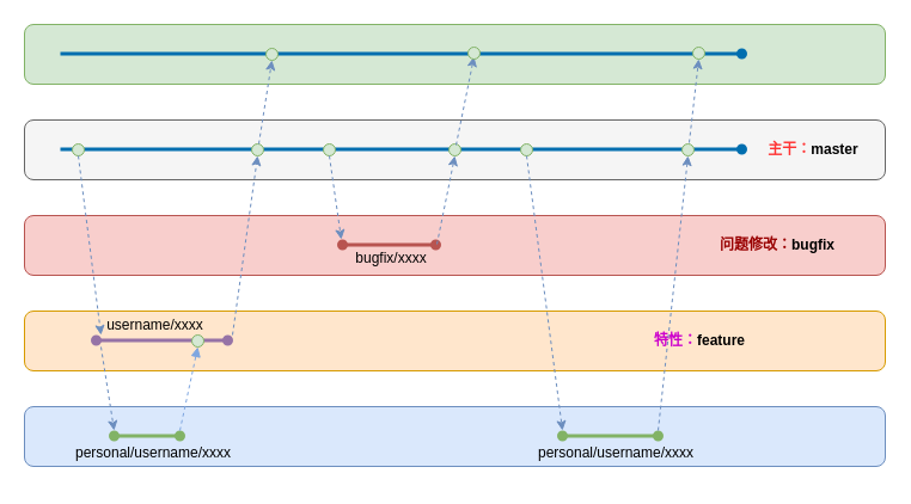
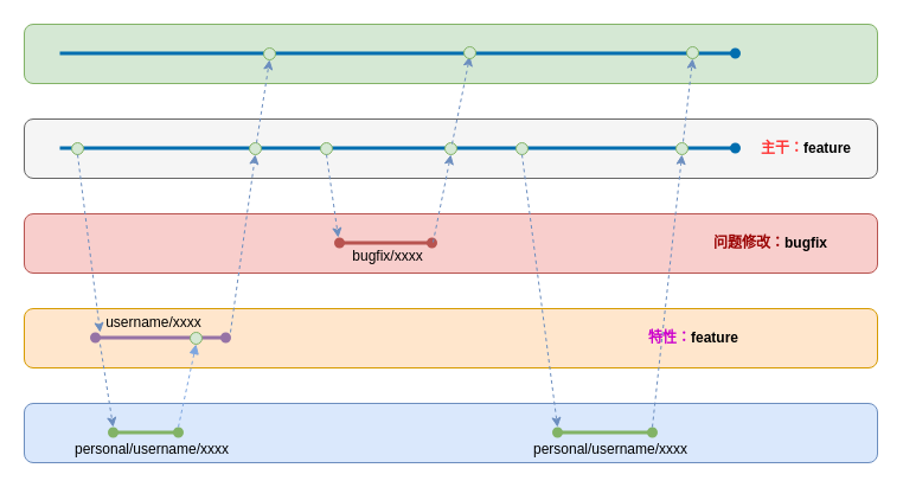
  <mxCell id="0" />
  <mxCell id="1" parent="0" />
  <mxCell id="2" value="" style="group" vertex="1" connectable="0" parent="1"><mxGeometry x="20" y="100" width="720" height="50" as="geometry" /></mxCell>
  <mxCell id="3" value="" style="rounded=1;whiteSpace=wrap;html=1;fillColor=#f5f5f5;strokeColor=#666666;fontColor=#333333;" parent="2" vertex="1"><mxGeometry width="720" height="50" as="geometry" /></mxCell>
  <mxCell id="4" value="" style="endArrow=oval;html=1;rounded=0;fillColor=#1ba1e2;strokeColor=#006EAF;strokeWidth=3;endFill=1;" parent="2" edge="1"><mxGeometry width="50" height="50" relative="1" as="geometry"><mxPoint x="30" y="24.5" as="sourcePoint" /><mxPoint x="600" y="24.5" as="targetPoint" /></mxGeometry></mxCell>
- <mxCell id="5" value="&lt;font color=&quot;#ff3333&quot;&gt;主干：&lt;/font&gt;master" style="text;html=1;strokeColor=none;fillColor=none;align=center;verticalAlign=middle;whiteSpace=wrap;rounded=0;fontStyle=1" parent="2" vertex="1"><mxGeometry x="600" y="10" width="120" height="30" as="geometry" /></mxCell>
+ <mxCell id="5" value="&lt;font color=&quot;#ff3333&quot;&gt;主干：&lt;/font&gt;feature" style="text;html=1;strokeColor=none;fillColor=none;align=center;verticalAlign=middle;whiteSpace=wrap;rounded=0;fontStyle=1" parent="2" vertex="1"><mxGeometry x="600" y="10" width="120" height="30" as="geometry" /></mxCell>
  <mxCell id="6" value="" style="ellipse;whiteSpace=wrap;html=1;aspect=fixed;fillColor=#d5e8d4;strokeColor=#82b366;" vertex="1" parent="2"><mxGeometry x="415" y="20" width="10" height="10" as="geometry" /></mxCell>
  <mxCell id="7" value="" style="ellipse;whiteSpace=wrap;html=1;aspect=fixed;fillColor=#d5e8d4;strokeColor=#82b366;" vertex="1" parent="2"><mxGeometry x="190" y="20" width="10" height="10" as="geometry" /></mxCell>
  <mxCell id="8" value="" style="ellipse;whiteSpace=wrap;html=1;aspect=fixed;fillColor=#d5e8d4;strokeColor=#82b366;" vertex="1" parent="2"><mxGeometry x="40" y="20" width="10" height="10" as="geometry" /></mxCell>
  <mxCell id="9" value="" style="ellipse;whiteSpace=wrap;html=1;aspect=fixed;fillColor=#d5e8d4;strokeColor=#82b366;" vertex="1" parent="2"><mxGeometry x="250" y="20" width="10" height="10" as="geometry" /></mxCell>
  <mxCell id="10" value="" style="ellipse;whiteSpace=wrap;html=1;aspect=fixed;fillColor=#d5e8d4;strokeColor=#82b366;" vertex="1" parent="2"><mxGeometry x="355" y="20" width="10" height="10" as="geometry" /></mxCell>
  <mxCell id="11" value="" style="group" vertex="1" connectable="0" parent="1"><mxGeometry x="20" y="180" width="720" height="50" as="geometry" /></mxCell>
  <mxCell id="12" value="" style="rounded=1;whiteSpace=wrap;html=1;fillColor=#f8cecc;strokeColor=#b85450;" parent="11" vertex="1"><mxGeometry width="720" height="50" as="geometry" /></mxCell>
  <mxCell id="13" value="" style="endArrow=oval;html=1;rounded=0;fillColor=#f8cecc;strokeColor=#b85450;strokeWidth=3;endFill=1;startArrow=oval;startFill=1;" parent="11" edge="1"><mxGeometry width="50" height="50" relative="1" as="geometry"><mxPoint x="266" y="24.5" as="sourcePoint" /><mxPoint x="344" y="24.5" as="targetPoint" /></mxGeometry></mxCell>
  <mxCell id="14" value="&lt;font color=&quot;#990000&quot;&gt;问题修改：&lt;/font&gt;bugfix" style="text;html=1;strokeColor=none;fillColor=none;align=center;verticalAlign=middle;whiteSpace=wrap;rounded=0;fontStyle=1" parent="11" vertex="1"><mxGeometry x="570" y="10" width="120" height="30" as="geometry" /></mxCell>
  <mxCell id="15" value="bugfix/xxxx" style="text;html=1;strokeColor=none;fillColor=none;align=center;verticalAlign=middle;whiteSpace=wrap;rounded=0;" parent="11" vertex="1"><mxGeometry x="277" y="21" width="60" height="30" as="geometry" /></mxCell>
  <mxCell id="16" value="" style="group;fontStyle=1;" parent="1" vertex="1" connectable="0"><mxGeometry x="20" y="20" width="720" height="50" as="geometry" /></mxCell>
  <mxCell id="17" value="" style="rounded=1;whiteSpace=wrap;html=1;fillColor=#d5e8d4;strokeColor=#82b366;" parent="16" vertex="1"><mxGeometry width="720" height="50" as="geometry" /></mxCell>
  <mxCell id="18" value="" style="endArrow=oval;html=1;rounded=0;fillColor=#1ba1e2;strokeColor=#006EAF;strokeWidth=3;endFill=1;" edge="1" parent="16"><mxGeometry width="50" height="50" relative="1" as="geometry"><mxPoint x="30" y="24.5" as="sourcePoint" /><mxPoint x="600" y="24.5" as="targetPoint" /></mxGeometry></mxCell>
  <mxCell id="19" value="" style="endArrow=classic;html=1;rounded=0;strokeColor=#6c8ebf;strokeWidth=1;fillColor=#dae8fc;exitX=0.5;exitY=0;exitDx=0;exitDy=0;entryX=0.5;entryY=1;entryDx=0;entryDy=0;dashed=1;" edge="1" parent="16" target="42"><mxGeometry width="50" height="50" relative="1" as="geometry"><mxPoint x="196" y="100" as="sourcePoint" /><mxPoint x="217" y="-50" as="targetPoint" /></mxGeometry></mxCell>
  <mxCell id="20" value="" style="group" vertex="1" connectable="0" parent="1"><mxGeometry x="20" y="260" width="720" height="54" as="geometry" /></mxCell>
  <mxCell id="21" value="" style="rounded=1;whiteSpace=wrap;html=1;fillColor=#ffe6cc;strokeColor=#d79b00;" parent="20" vertex="1"><mxGeometry width="720" height="50" as="geometry" /></mxCell>
  <mxCell id="22" value="" style="endArrow=oval;html=1;rounded=0;fillColor=#e1d5e7;strokeColor=#9673a6;strokeWidth=3;endFill=1;startArrow=oval;startFill=1;" parent="20" edge="1"><mxGeometry width="50" height="50" relative="1" as="geometry"><mxPoint x="60" y="24.5" as="sourcePoint" /><mxPoint x="170" y="24.5" as="targetPoint" /></mxGeometry></mxCell>
  <mxCell id="23" value="&lt;font color=&quot;#cc00cc&quot;&gt;特性：&lt;/font&gt;feature" style="text;html=1;strokeColor=none;fillColor=none;align=center;verticalAlign=middle;whiteSpace=wrap;rounded=0;fontStyle=1" parent="20" vertex="1"><mxGeometry x="505" y="10" width="120" height="30" as="geometry" /></mxCell>
  <mxCell id="24" value="" style="ellipse;whiteSpace=wrap;html=1;aspect=fixed;fillColor=#d5e8d4;strokeColor=#82b366;" vertex="1" parent="20"><mxGeometry x="140" y="20" width="10" height="10" as="geometry" /></mxCell>
  <mxCell id="25" value="username/xxxx" style="text;html=1;strokeColor=none;fillColor=none;align=center;verticalAlign=middle;whiteSpace=wrap;rounded=0;" parent="20" vertex="1"><mxGeometry x="41" y="-3" width="137" height="30" as="geometry" /></mxCell>
  <mxCell id="26" value="" style="group" vertex="1" connectable="0" parent="1"><mxGeometry x="20" y="340" width="720" height="60" as="geometry" /></mxCell>
  <mxCell id="27" value="" style="rounded=1;whiteSpace=wrap;html=1;fillColor=#dae8fc;strokeColor=#6c8ebf;" parent="26" vertex="1"><mxGeometry width="720" height="50" as="geometry" /></mxCell>
  <mxCell id="28" value="" style="endArrow=oval;html=1;rounded=0;fillColor=#d5e8d4;strokeColor=#82b366;strokeWidth=3;startArrow=oval;endFill=1;startFill=1;" parent="26" edge="1"><mxGeometry width="50" height="50" relative="1" as="geometry"><mxPoint x="450" y="24.5" as="sourcePoint" /><mxPoint x="530" y="24.5" as="targetPoint" /><Array as="points"><mxPoint x="455" y="24.5" /></Array></mxGeometry></mxCell>
  <mxCell id="29" value="" style="endArrow=none;html=1;rounded=0;fillColor=#d5e8d4;strokeColor=#82b366;strokeWidth=3;" edge="1" parent="26"><mxGeometry width="50" height="50" relative="1" as="geometry"><mxPoint x="420" y="24.5" as="sourcePoint" /><mxPoint x="420" y="25" as="targetPoint" /></mxGeometry></mxCell>
  <mxCell id="30" value="" style="endArrow=oval;html=1;rounded=0;fillColor=#d5e8d4;strokeColor=#82b366;strokeWidth=3;endFill=1;startArrow=oval;startFill=1;" parent="26" edge="1"><mxGeometry width="50" height="50" relative="1" as="geometry"><mxPoint x="75" y="24.5" as="sourcePoint" /><mxPoint x="130" y="24.5" as="targetPoint" /></mxGeometry></mxCell>
  <mxCell id="31" value="personal/username/xxxx" style="text;html=1;strokeColor=none;fillColor=none;align=center;verticalAlign=middle;whiteSpace=wrap;rounded=0;" parent="26" vertex="1"><mxGeometry x="465" y="24" width="60" height="30" as="geometry" /></mxCell>
  <mxCell id="32" value="personal/username/xxxx" style="text;html=1;strokeColor=none;fillColor=none;align=center;verticalAlign=middle;whiteSpace=wrap;rounded=0;" vertex="1" parent="26"><mxGeometry x="78" y="24" width="60" height="30" as="geometry" /></mxCell>
  <mxCell id="33" value="" style="endArrow=classic;html=1;rounded=0;strokeColor=#6c8ebf;strokeWidth=1;fillColor=#dae8fc;exitX=0.5;exitY=1;exitDx=0;exitDy=0;entryX=0.5;entryY=0;entryDx=0;entryDy=0;dashed=1;" parent="1" edge="1" source="8"><mxGeometry width="50" height="50" relative="1" as="geometry"><mxPoint x="30" y="440" as="sourcePoint" /><mxPoint x="84" y="280" as="targetPoint" /></mxGeometry></mxCell>
  <mxCell id="34" value="" style="endArrow=classic;html=1;rounded=0;strokeColor=#6c8ebf;strokeWidth=1;fillColor=#dae8fc;exitX=0.5;exitY=0;exitDx=0;exitDy=0;entryX=0.5;entryY=1;entryDx=0;entryDy=0;dashed=1;" parent="1" edge="1" target="7"><mxGeometry width="50" height="50" relative="1" as="geometry"><mxPoint x="194" y="280" as="sourcePoint" /><mxPoint x="290" y="0" as="targetPoint" /></mxGeometry></mxCell>
  <mxCell id="35" value="" style="endArrow=classic;html=1;rounded=0;strokeColor=#6c8ebf;strokeWidth=1;fillColor=#dae8fc;exitX=0.5;exitY=1;exitDx=0;exitDy=0;entryX=0.5;entryY=0;entryDx=0;entryDy=0;dashed=1;" parent="1" edge="1" source="9"><mxGeometry width="50" height="50" relative="1" as="geometry"><mxPoint x="280" y="550" as="sourcePoint" /><mxPoint x="285" y="200" as="targetPoint" /></mxGeometry></mxCell>
  <mxCell id="36" value="" style="endArrow=classic;html=1;rounded=0;strokeColor=#6c8ebf;strokeWidth=1;fillColor=#dae8fc;dashed=1;entryX=0.5;entryY=1;entryDx=0;entryDy=0;" edge="1" parent="1" target="10"><mxGeometry width="50" height="50" relative="1" as="geometry"><mxPoint x="365" y="204" as="sourcePoint" /><mxPoint x="415" y="-6" as="targetPoint" /></mxGeometry></mxCell>
  <mxCell id="37" value="" style="endArrow=classic;html=1;rounded=0;strokeColor=#6c8ebf;strokeWidth=1;fillColor=#dae8fc;exitX=0.5;exitY=1;exitDx=0;exitDy=0;dashed=1;" edge="1" parent="1" source="6"><mxGeometry width="50" height="50" relative="1" as="geometry"><mxPoint x="285" y="140" as="sourcePoint" /><mxPoint x="470" y="360" as="targetPoint" /></mxGeometry></mxCell>
  <mxCell id="38" value="" style="ellipse;whiteSpace=wrap;html=1;aspect=fixed;fillColor=#d5e8d4;strokeColor=#82b366;" vertex="1" parent="1"><mxGeometry x="570" y="120" width="10" height="10" as="geometry" /></mxCell>
  <mxCell id="39" value="" style="endArrow=classic;html=1;rounded=0;strokeColor=#6c8ebf;strokeWidth=1;fillColor=#dae8fc;entryX=0.5;entryY=1;entryDx=0;entryDy=0;dashed=1;" edge="1" parent="1" target="38"><mxGeometry width="50" height="50" relative="1" as="geometry"><mxPoint x="550" y="360" as="sourcePoint" /><mxPoint x="475" y="370" as="targetPoint" /></mxGeometry></mxCell>
  <mxCell id="40" value="" style="endArrow=classic;html=1;rounded=0;strokeColor=#6c8ebf;strokeWidth=1;fillColor=#dae8fc;exitX=0.5;exitY=1;exitDx=0;exitDy=0;entryX=0.5;entryY=0;entryDx=0;entryDy=0;dashed=1;" edge="1" parent="1"><mxGeometry width="50" height="50" relative="1" as="geometry"><mxPoint x="84" y="290" as="sourcePoint" /><mxPoint x="95" y="360" as="targetPoint" /></mxGeometry></mxCell>
  <mxCell id="41" value="" style="rounded=0;orthogonalLoop=1;jettySize=auto;html=1;dashed=1;endArrow=block;endFill=1;strokeColor=#7EA6E0;" edge="1" parent="1"><mxGeometry relative="1" as="geometry"><mxPoint x="150" y="360" as="sourcePoint" /><mxPoint x="165" y="290" as="targetPoint" /></mxGeometry></mxCell>
  <mxCell id="42" value="" style="ellipse;whiteSpace=wrap;html=1;aspect=fixed;fillColor=#d5e8d4;strokeColor=#82b366;" vertex="1" parent="1"><mxGeometry x="222" y="40" width="10" height="10" as="geometry" /></mxCell>
  <mxCell id="43" value="" style="endArrow=classic;html=1;rounded=0;strokeColor=#6c8ebf;strokeWidth=1;fillColor=#dae8fc;dashed=1;entryX=0.5;entryY=1;entryDx=0;entryDy=0;" edge="1" parent="1"><mxGeometry width="50" height="50" relative="1" as="geometry"><mxPoint x="381" y="121" as="sourcePoint" /><mxPoint x="396" y="47" as="targetPoint" /></mxGeometry></mxCell>
  <mxCell id="44" value="" style="ellipse;whiteSpace=wrap;html=1;aspect=fixed;fillColor=#d5e8d4;strokeColor=#82b366;" vertex="1" parent="1"><mxGeometry x="391" y="39" width="10" height="10" as="geometry" /></mxCell>
  <mxCell id="45" value="" style="endArrow=classic;html=1;rounded=0;strokeColor=#6c8ebf;strokeWidth=1;fillColor=#dae8fc;entryX=0.5;entryY=1;entryDx=0;entryDy=0;dashed=1;" edge="1" parent="1" target="46"><mxGeometry width="50" height="50" relative="1" as="geometry"><mxPoint x="576" y="119" as="sourcePoint" /><mxPoint x="601" y="-111" as="targetPoint" /></mxGeometry></mxCell>
  <mxCell id="46" value="" style="ellipse;whiteSpace=wrap;html=1;aspect=fixed;fillColor=#d5e8d4;strokeColor=#82b366;" vertex="1" parent="1"><mxGeometry x="579" y="39" width="10" height="10" as="geometry" /></mxCell>
